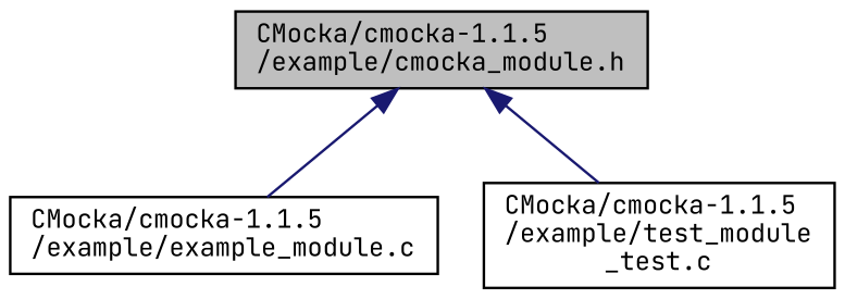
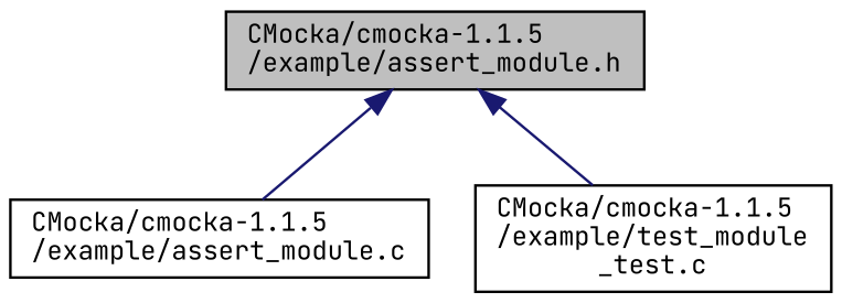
  digraph {
    fontname="JetBrains Mono"
    node [color=black fillcolor=white fontname="JetBrains Mono" fontsize=10 shape=record style=filled]
    edge [color=midnightblue dir=back fontname="JetBrains Mono" fontsize=10 labelfontname=Helvetica labelfontsize=10 style=solid]
-   n1 [fillcolor=grey75 fontcolor=black height=0.2 label="CMocka/cmocka-1.1.5\l/example/cmocka_module.h" width=0.4]
-   n2 [height=0.2 label="CMocka/cmocka-1.1.5\l/example/example_module.c" width=0.4]
+   n1 [fillcolor=grey75 fontcolor=black height=0.2 label="CMocka/cmocka-1.1.5\l/example/assert_module.h" width=0.4]
+   n2 [height=0.2 label="CMocka/cmocka-1.1.5\l/example/assert_module.c" width=0.4]
    n3 [height=0.2 label="CMocka/cmocka-1.1.5\l/example/test_module\l_test.c" width=0.4]
    n1 -> n2
    n1 -> n3
  }
